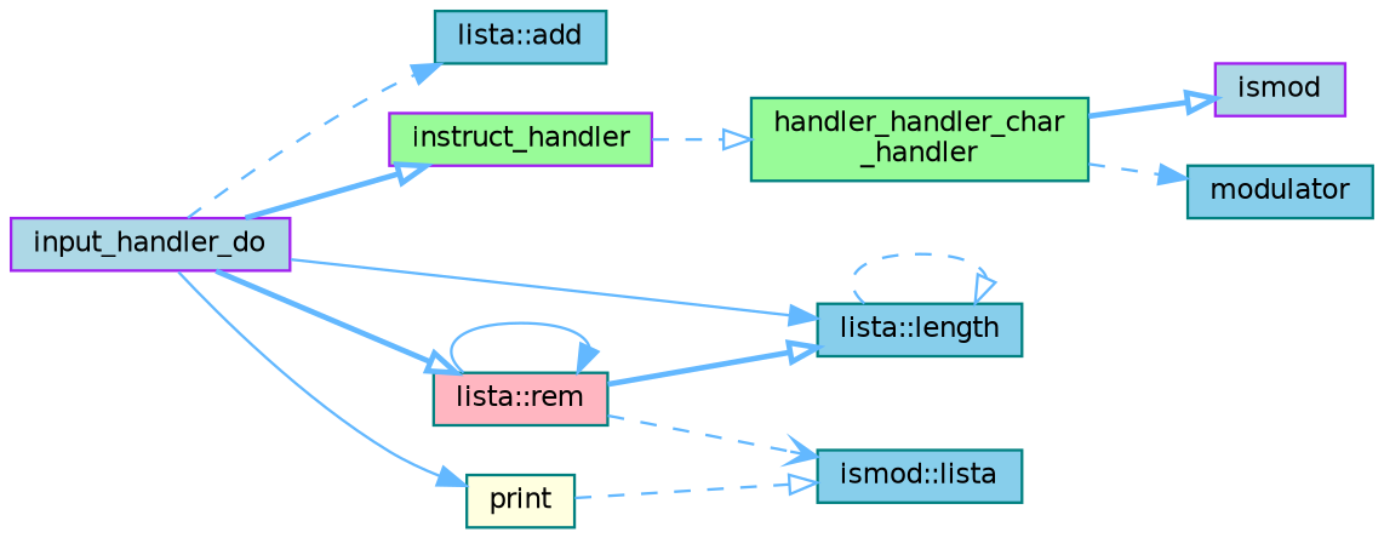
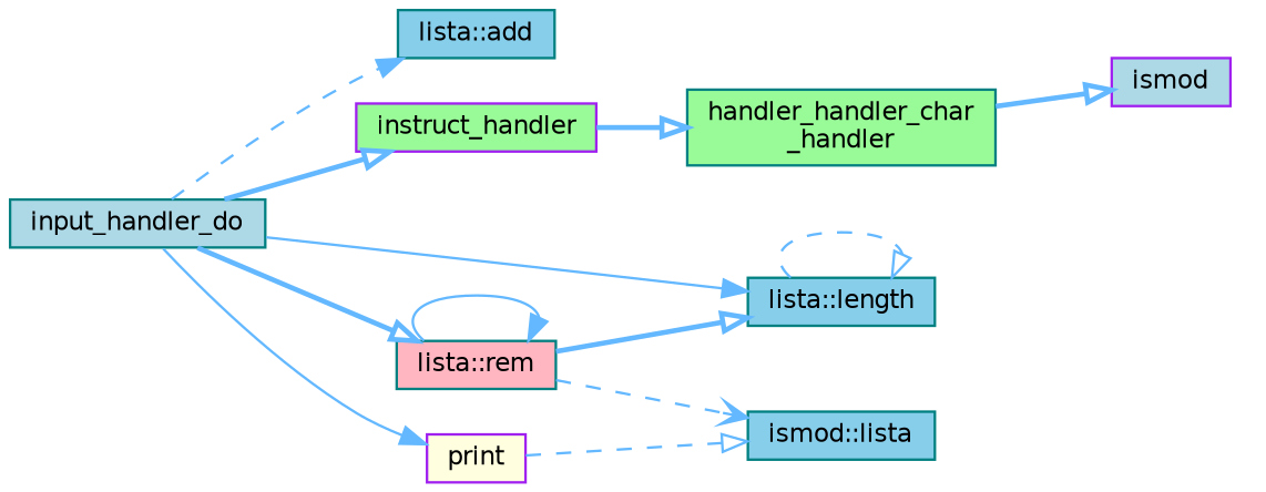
  digraph {
    rankdir=LR
    node [color=teal fillcolor=skyblue fontname=Helvetica fontsize=10 shape=box style=filled]
    edge [arrowhead=onormal color=steelblue1 fontname=Helvetica fontsize=10 labelfontname=Helvetica labelfontsize=10 style=dashed]
-   n1 [color=purple fillcolor=lightblue fontcolor=black height=0.2 label=input_handler_do width=0.4]
+   n1 [fillcolor=lightblue fontcolor=black height=0.2 label=input_handler_do width=0.4]
    n2 [height=0.2 label="lista::add" width=0.4]
    n3 [color=purple fillcolor=palegreen height=0.2 label=instruct_handler width=0.4]
    n4 [height=0.2 label="lista::length" width=0.4]
-   n5 [fillcolor=lightyellow height=0.2 label=print width=0.4]
+   n5 [color=purple fillcolor=lightyellow height=0.2 label=print width=0.4]
    n6 [fillcolor=lightpink height=0.2 label="lista::rem" width=0.4]
    n7 [fillcolor=palegreen height=0.2 label="handler_handler_char\l_handler" width=0.4]
    n8 [height=0.2 label="ismod::lista" width=0.4]
    n9 [color=purple fillcolor=lightblue height=0.2 label=ismod width=0.4]
-   n10 [height=0.2 label=modulator width=0.4]
    n1 -> n2 [arrowhead=normal]
    n1 -> n3 [style=bold]
    n1 -> n4 [arrowhead=normal style=solid]
    n1 -> n5 [arrowhead=normal style=solid]
    n1 -> n6 [style=bold]
-   n3 -> n7
+   n3 -> n7 [style=bold]
    n4 -> n4
    n5 -> n8
    n6 -> n4 [style=bold]
    n6 -> n6 [arrowhead=normal style=solid]
    n6 -> n8 [arrowhead=vee]
    n7 -> n9 [style=bold]
-   n7 -> n10 [arrowhead=normal]
  }
